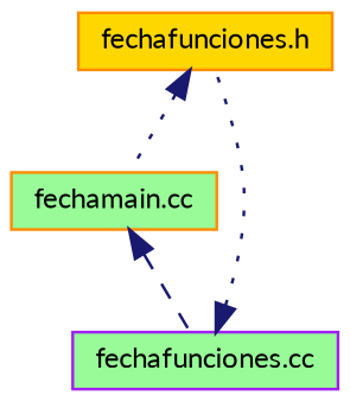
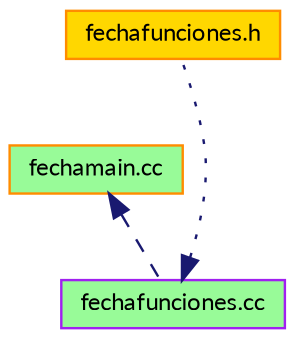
  digraph {
    fontname=Lato
    node [color=darkorange fillcolor=palegreen fontname=Lato fontsize=10 shape=record style=filled]
    edge [color=midnightblue dir=back fontname=Lato fontsize=10 labelfontname=Helvetica labelfontsize=10 style=dotted]
    n1 [fillcolor=gold fontcolor=black height=0.2 label="fechafunciones.h" width=0.4]
    n2 [height=0.2 label="fechamain.cc" width=0.4]
    n3 [color=purple height=0.2 label="fechafunciones.cc" width=0.4]
-   n1 -> n2
    n2 -> n3 [style=dashed]
    n3 -> n1
  }
